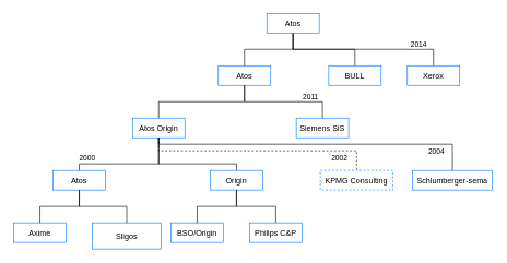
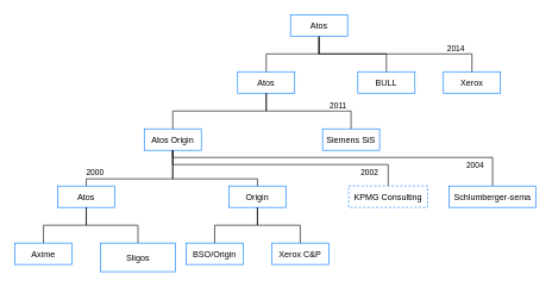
  <mxCell id="0" />
  <mxCell id="1" parent="0" />
  <mxCell id="2" value="Atos" style="rounded=0;strokeColor=#007AFF;" vertex="1" parent="1"><mxGeometry x="332.267" y="100" width="80" height="30" as="geometry" /></mxCell>
  <mxCell id="3" value="" style="edgeStyle=elbowEdgeStyle;elbow=vertical;rounded=0;curved=0;endArrow=none;startFill=0;exitX=0.5;exitY=1;exitDx=0;exitDy=0;" edge="1" source="33" target="2" parent="1"><mxGeometry relative="1" as="geometry"><mxPoint x="456.87" y="20" as="sourcePoint" /></mxGeometry></mxCell>
  <mxCell id="4" value="Atos Origin" style="rounded=0;strokeColor=#007AFF;" vertex="1" parent="1"><mxGeometry x="201.268" y="180" width="80" height="30" as="geometry" /></mxCell>
  <mxCell id="5" value="" style="edgeStyle=elbowEdgeStyle;elbow=vertical;rounded=0;curved=0;endArrow=none;startFill=0;" edge="1" source="2" target="4" parent="1"><mxGeometry relative="1" as="geometry" /></mxCell>
  <mxCell id="6" value="BULL" style="rounded=0;strokeColor=#007AFF;" vertex="1" parent="1"><mxGeometry x="500.813" y="100" width="80" height="30" as="geometry" /></mxCell>
  <mxCell id="7" value="" style="edgeStyle=elbowEdgeStyle;elbow=vertical;rounded=0;curved=0;endArrow=none;startFill=0;exitX=0.5;exitY=1;exitDx=0;exitDy=0;" edge="1" source="33" target="6" parent="1"><mxGeometry relative="1" as="geometry"><mxPoint x="456.87" y="20" as="sourcePoint" /></mxGeometry></mxCell>
  <mxCell id="8" value="Xerox" style="rounded=0;strokeColor=#007AFF;" vertex="1" parent="1"><mxGeometry x="620.813" y="100" width="80" height="30" as="geometry" /></mxCell>
  <mxCell id="9" value="" style="edgeStyle=elbowEdgeStyle;elbow=vertical;rounded=0;curved=0;endArrow=none;startFill=0;exitX=0.5;exitY=1;exitDx=0;exitDy=0;" edge="1" source="33" target="8" parent="1"><mxGeometry relative="1" as="geometry"><mxPoint x="466.33" y="50" as="sourcePoint" /></mxGeometry></mxCell>
  <mxCell id="10" value="2014" style="edgeLabel;html=1;align=center;verticalAlign=middle;resizable=0;points=[];" vertex="1" connectable="0" parent="9"><mxGeometry x="0.634" relative="1" as="geometry"><mxPoint y="-9" as="offset" /></mxGeometry></mxCell>
  <mxCell id="11" value="Siemens SiS" style="rounded=0;strokeColor=#007AFF;" vertex="1" parent="1"><mxGeometry x="451.265" y="180" width="80" height="30" as="geometry" /></mxCell>
  <mxCell id="12" value="" style="edgeStyle=elbowEdgeStyle;elbow=vertical;rounded=0;curved=0;endArrow=none;startFill=0;" edge="1" source="2" target="11" parent="1"><mxGeometry relative="1" as="geometry" /></mxCell>
  <mxCell id="13" value="2011" style="edgeLabel;html=1;align=center;verticalAlign=middle;resizable=0;points=[];" vertex="1" connectable="0" parent="12"><mxGeometry x="0.479" y="-3" relative="1" as="geometry"><mxPoint y="-12" as="offset" /></mxGeometry></mxCell>
  <mxCell id="14" value="Atos" style="rounded=0;strokeColor=#007AFF;" vertex="1" parent="1"><mxGeometry x="80.002" y="260" width="80" height="30" as="geometry" /></mxCell>
  <mxCell id="15" value="" style="edgeStyle=elbowEdgeStyle;elbow=vertical;rounded=0;curved=0;endArrow=none;startFill=0;" edge="1" source="4" target="14" parent="1"><mxGeometry relative="1" as="geometry"><Array as="points"><mxPoint x="171.27" y="250" /></Array></mxGeometry></mxCell>
  <mxCell id="16" value="2000" style="edgeLabel;html=1;align=center;verticalAlign=middle;resizable=0;points=[];" vertex="1" connectable="0" parent="15"><mxGeometry x="0.418" relative="1" as="geometry"><mxPoint x="-29" y="-10" as="offset" /></mxGeometry></mxCell>
  <mxCell id="17" value="Axime" style="rounded=0;strokeColor=#007AFF;" vertex="1" parent="1"><mxGeometry x="20.002" y="340" width="80" height="30" as="geometry" /></mxCell>
  <mxCell id="18" value="" style="edgeStyle=elbowEdgeStyle;elbow=vertical;rounded=0;curved=0;endArrow=none;startFill=0;" edge="1" source="14" target="17" parent="1"><mxGeometry relative="1" as="geometry" /></mxCell>
  <mxCell id="19" value="Sligos" style="rounded=0;strokeColor=#007AFF;" vertex="1" parent="1"><mxGeometry x="140.002" y="340" width="105" height="40" as="geometry" /></mxCell>
  <mxCell id="20" value="" style="edgeStyle=elbowEdgeStyle;elbow=vertical;rounded=0;curved=0;endArrow=none;startFill=0;" edge="1" source="14" target="19" parent="1"><mxGeometry relative="1" as="geometry" /></mxCell>
  <mxCell id="21" value="Origin" style="rounded=0;strokeColor=#007AFF;" vertex="1" parent="1"><mxGeometry x="320.002" y="260" width="80" height="30" as="geometry" /></mxCell>
  <mxCell id="22" value="" style="edgeStyle=elbowEdgeStyle;elbow=vertical;rounded=0;curved=0;endArrow=none;startFill=0;" edge="1" source="4" target="21" parent="1"><mxGeometry relative="1" as="geometry"><Array as="points"><mxPoint x="301.27" y="250" /></Array></mxGeometry></mxCell>
  <mxCell id="23" value="BSO/Origin" style="rounded=0;strokeColor=#007AFF;" vertex="1" parent="1"><mxGeometry x="260.002" y="340" width="80" height="30" as="geometry" /></mxCell>
  <mxCell id="24" value="" style="edgeStyle=elbowEdgeStyle;elbow=vertical;rounded=0;curved=0;endArrow=none;startFill=0;" edge="1" source="21" target="23" parent="1"><mxGeometry relative="1" as="geometry" /></mxCell>
- <mxCell id="25" value="Philips C&amp;P" style="rounded=0;strokeColor=#007AFF;" vertex="1" parent="1"><mxGeometry x="380.002" y="340" width="80" height="30" as="geometry" /></mxCell>
+ <mxCell id="25" value="Xerox C&amp;P" style="rounded=0;strokeColor=#007AFF;" vertex="1" parent="1"><mxGeometry x="380.002" y="340" width="80" height="30" as="geometry" /></mxCell>
  <mxCell id="26" value="" style="edgeStyle=elbowEdgeStyle;elbow=vertical;rounded=0;curved=0;endArrow=none;startFill=0;" edge="1" source="21" target="25" parent="1"><mxGeometry relative="1" as="geometry" /></mxCell>
  <mxCell id="27" value="KPMG Consulting" style="rounded=0;strokeColor=#007AFF;dashed=1;" vertex="1" parent="1"><mxGeometry x="488.002" y="260" width="110.68" height="30" as="geometry" /></mxCell>
- <mxCell id="28" value="" style="edgeStyle=elbowEdgeStyle;elbow=vertical;rounded=0;curved=0;endArrow=none;startFill=0;dashed=1;" edge="1" source="4" target="27" parent="1"><mxGeometry relative="1" as="geometry"><Array as="points"><mxPoint x="361.27" y="230" /></Array></mxGeometry></mxCell>
+ <mxCell id="28" value="" style="edgeStyle=elbowEdgeStyle;elbow=vertical;rounded=0;curved=0;endArrow=none;startFill=0;" edge="1" source="4" target="27" parent="1"><mxGeometry relative="1" as="geometry"><Array as="points"><mxPoint x="361.27" y="230" /></Array></mxGeometry></mxCell>
  <mxCell id="29" value="2002" style="edgeLabel;html=1;align=center;verticalAlign=middle;resizable=0;points=[];" vertex="1" connectable="0" parent="28"><mxGeometry x="0.668" y="-1" relative="1" as="geometry"><mxPoint x="1" y="9" as="offset" /></mxGeometry></mxCell>
  <mxCell id="30" value="Schlumberger-sema" style="rounded=0;strokeColor=#007AFF;" vertex="1" parent="1"><mxGeometry x="628.682" y="260" width="122.05" height="30" as="geometry" /></mxCell>
  <mxCell id="31" value="" style="edgeStyle=elbowEdgeStyle;elbow=vertical;rounded=0;curved=0;endArrow=none;startFill=0;" edge="1" source="4" target="30" parent="1"><mxGeometry relative="1" as="geometry"><Array as="points"><mxPoint x="571.27" y="220" /></Array></mxGeometry></mxCell>
  <mxCell id="32" value="2004" style="edgeLabel;html=1;align=center;verticalAlign=middle;resizable=0;points=[];" vertex="1" connectable="0" parent="31"><mxGeometry x="0.737" y="1" relative="1" as="geometry"><mxPoint y="11" as="offset" /></mxGeometry></mxCell>
  <mxCell id="33" value="Atos" style="rounded=0;strokeColor=#007AFF;" vertex="1" parent="1"><mxGeometry x="406.33" y="20" width="80" height="30" as="geometry" /></mxCell>
